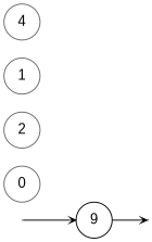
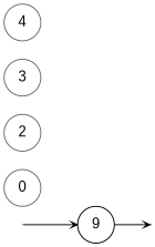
  digraph {
    fontname="Liberation Sans"
    rankdir=LR
    vcsn_context="lat<letterset<char_letters(abcde)>, letterset<char_letters(abcde)>>, b"
    node [fontname="Liberation Sans" shape=circle color=DimGray style=rounded]
    edge [arrowhead=vee arrowsize=.6 fontname="Liberation Sans"]
    I1 [shape=point width=0 color="" style=""]
    F1 [shape=point width=0 color="" style=""]
    0 [width=0.5]
    n4 [label=9 width=0.5 color=""]
    2 [width=0.5]
-   3 [width=0.5 label=1]
+   3 [width=0.5]
    4 [width=0.5]
    subgraph sub_1 {
      I1
      F1
    }
    subgraph sub_2 {
      0
      n4
      2
      3
      4
    }
    I1 -> n4
    n4 -> F1
  }
